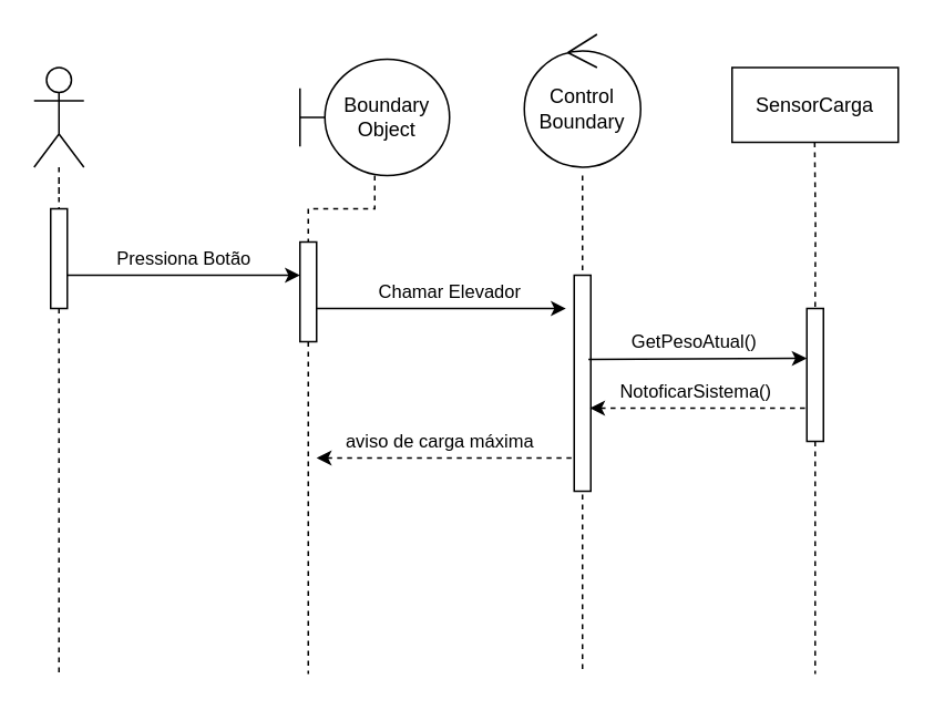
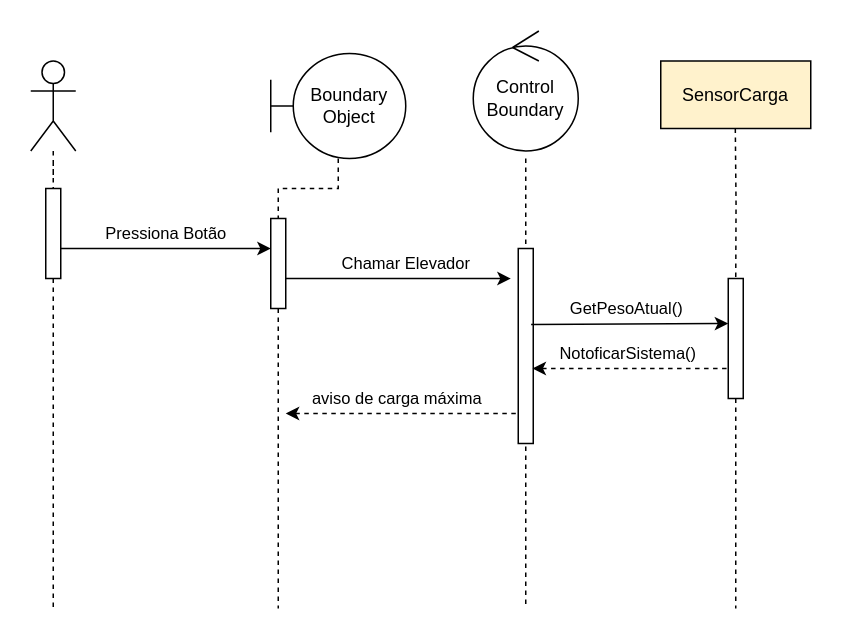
  <mxCell id="0" />
  <mxCell id="1" parent="0" />
  <mxCell id="2" style="edgeStyle=orthogonalEdgeStyle;rounded=0;orthogonalLoop=1;jettySize=auto;html=1;endArrow=none;endFill=0;dashed=1;" edge="1" parent="1" source="19"><mxGeometry relative="1" as="geometry"><mxPoint x="35" y="405" as="targetPoint" /></mxGeometry></mxCell>
  <mxCell id="3" value="" style="shape=umlActor;verticalLabelPosition=bottom;verticalAlign=top;html=1;outlineConnect=0;" vertex="1" parent="1"><mxGeometry x="20" y="40" width="30" height="60" as="geometry" /></mxCell>
  <mxCell id="4" style="edgeStyle=orthogonalEdgeStyle;rounded=0;orthogonalLoop=1;jettySize=auto;html=1;dashed=1;endArrow=none;endFill=0;" edge="1" parent="1" source="10"><mxGeometry relative="1" as="geometry"><mxPoint x="185" y="405" as="targetPoint" /></mxGeometry></mxCell>
  <mxCell id="5" value="Boundary Object" style="shape=umlBoundary;whiteSpace=wrap;html=1;" vertex="1" parent="1"><mxGeometry x="180" y="35" width="90" height="70" as="geometry" /></mxCell>
  <mxCell id="6" style="edgeStyle=orthogonalEdgeStyle;rounded=0;orthogonalLoop=1;jettySize=auto;html=1;dashed=1;endArrow=none;endFill=0;" edge="1" parent="1"><mxGeometry relative="1" as="geometry"><mxPoint x="350" y="405" as="targetPoint" /><mxPoint x="350" y="105" as="sourcePoint" /></mxGeometry></mxCell>
  <mxCell id="7" value="Control Boundary" style="ellipse;shape=umlControl;whiteSpace=wrap;html=1;" vertex="1" parent="1"><mxGeometry x="315" y="20" width="70" height="80" as="geometry" /></mxCell>
  <mxCell id="8" value="Chamar Elevador" style="endArrow=classic;html=1;rounded=0;" edge="1" parent="1"><mxGeometry x="0.067" y="10" width="50" height="50" relative="1" as="geometry"><mxPoint x="190" y="185" as="sourcePoint" /><mxPoint x="340" y="185" as="targetPoint" /><mxPoint as="offset" /></mxGeometry></mxCell>
  <mxCell id="9" value="" style="edgeStyle=orthogonalEdgeStyle;rounded=0;orthogonalLoop=1;jettySize=auto;html=1;dashed=1;endArrow=none;endFill=0;" edge="1" parent="1" source="5" target="10"><mxGeometry relative="1" as="geometry"><mxPoint x="185" y="405" as="targetPoint" /><mxPoint x="185" y="105" as="sourcePoint" /></mxGeometry></mxCell>
  <mxCell id="10" value="" style="rounded=0;whiteSpace=wrap;html=1;" vertex="1" parent="1"><mxGeometry x="180" y="145" width="10" height="60" as="geometry" /></mxCell>
  <mxCell id="11" value="" style="rounded=0;whiteSpace=wrap;html=1;" vertex="1" parent="1"><mxGeometry x="345" y="165" width="10" height="130" as="geometry" /></mxCell>
- <mxCell id="12" value="SensorCarga" style="rounded=0;whiteSpace=wrap;html=1;" vertex="1" parent="1"><mxGeometry x="440" y="40" width="100" height="45" as="geometry" /></mxCell>
+ <mxCell id="12" value="SensorCarga" style="rounded=0;whiteSpace=wrap;html=1;fillColor=#fff2cc;" vertex="1" parent="1"><mxGeometry x="440" y="40" width="100" height="45" as="geometry" /></mxCell>
  <mxCell id="13" style="edgeStyle=orthogonalEdgeStyle;rounded=0;orthogonalLoop=1;jettySize=auto;html=1;dashed=1;endArrow=none;endFill=0;" edge="1" parent="1" source="15"><mxGeometry relative="1" as="geometry"><mxPoint x="490" y="405" as="targetPoint" /><mxPoint x="489.71" y="85" as="sourcePoint" /></mxGeometry></mxCell>
  <mxCell id="14" value="" style="edgeStyle=orthogonalEdgeStyle;rounded=0;orthogonalLoop=1;jettySize=auto;html=1;dashed=1;endArrow=none;endFill=0;" edge="1" parent="1" target="15"><mxGeometry relative="1" as="geometry"><mxPoint x="490" y="405" as="targetPoint" /><mxPoint x="489.71" y="85" as="sourcePoint" /></mxGeometry></mxCell>
  <mxCell id="15" value="" style="rounded=0;whiteSpace=wrap;html=1;" vertex="1" parent="1"><mxGeometry x="485" y="185" width="10" height="80" as="geometry" /></mxCell>
  <mxCell id="16" value="GetPesoAtual()" style="endArrow=classic;html=1;rounded=0;exitX=0.858;exitY=0.39;exitDx=0;exitDy=0;exitPerimeter=0;" edge="1" parent="1" source="11"><mxGeometry x="-0.04" y="10" width="50" height="50" relative="1" as="geometry"><mxPoint x="360" y="215" as="sourcePoint" /><mxPoint x="485" y="215" as="targetPoint" /><mxPoint as="offset" /></mxGeometry></mxCell>
  <mxCell id="17" value="NotoficarSistema()" style="endArrow=none;html=1;rounded=0;startArrow=classic;startFill=1;endFill=0;dashed=1;exitX=0.951;exitY=0.692;exitDx=0;exitDy=0;exitPerimeter=0;" edge="1" parent="1"><mxGeometry x="-0.04" y="10" width="50" height="50" relative="1" as="geometry"><mxPoint x="354.51" y="245" as="sourcePoint" /><mxPoint x="485" y="245.04" as="targetPoint" /><mxPoint as="offset" /><Array as="points"><mxPoint x="460" y="245.04" /></Array></mxGeometry></mxCell>
  <mxCell id="18" value="" style="edgeStyle=orthogonalEdgeStyle;rounded=0;orthogonalLoop=1;jettySize=auto;html=1;endArrow=none;endFill=0;dashed=1;" edge="1" parent="1" source="3" target="19"><mxGeometry relative="1" as="geometry"><mxPoint x="35" y="405" as="targetPoint" /><mxPoint x="35" y="100" as="sourcePoint" /></mxGeometry></mxCell>
  <mxCell id="19" value="" style="rounded=0;whiteSpace=wrap;html=1;" vertex="1" parent="1"><mxGeometry x="30" y="125" width="10" height="60" as="geometry" /></mxCell>
  <mxCell id="20" value="Pressiona Botão" style="endArrow=classic;html=1;rounded=0;" edge="1" parent="1"><mxGeometry y="10" width="50" height="50" relative="1" as="geometry"><mxPoint x="40" y="165" as="sourcePoint" /><mxPoint x="180" y="165" as="targetPoint" /><mxPoint as="offset" /></mxGeometry></mxCell>
  <mxCell id="21" value="aviso de carga máxima" style="endArrow=none;html=1;rounded=0;startArrow=classic;startFill=1;endFill=0;dashed=1;" edge="1" parent="1"><mxGeometry x="-0.039" y="10" width="50" height="50" relative="1" as="geometry"><mxPoint x="190" y="275" as="sourcePoint" /><mxPoint x="345" y="275.04" as="targetPoint" /><mxPoint as="offset" /><Array as="points"><mxPoint x="320" y="275.04" /></Array></mxGeometry></mxCell>
